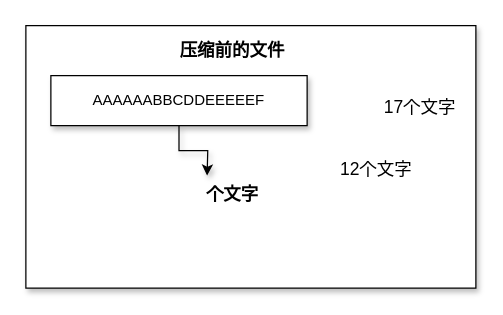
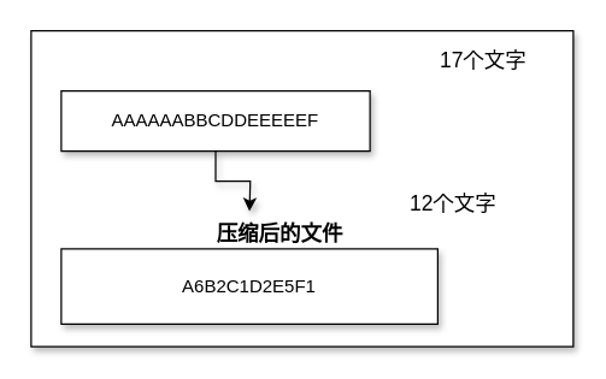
  <mxCell id="0" />
  <mxCell id="1" parent="0" />
  <mxCell id="2" value="" style="rounded=0;whiteSpace=wrap;html=1;shadow=1;" vertex="1" parent="1"><mxGeometry x="20" y="20" width="360" height="210" as="geometry" /></mxCell>
- <mxCell id="3" value="压缩前的文件" style="text;html=1;align=center;verticalAlign=middle;resizable=0;points=[];autosize=1;fontStyle=1;fontSize=14;shadow=1;" vertex="1" parent="1"><mxGeometry x="135" y="30" width="100" height="20" as="geometry" /></mxCell>
  <mxCell id="4" value="" style="edgeStyle=orthogonalEdgeStyle;rounded=0;orthogonalLoop=1;jettySize=auto;html=1;fontSize=14;shadow=1;" edge="1" parent="1" source="5"><mxGeometry relative="1" as="geometry"><mxPoint x="165" y="140" as="targetPoint" /></mxGeometry></mxCell>
  <mxCell id="5" value="AAAAAABBCDDEEEEEF" style="rounded=0;whiteSpace=wrap;html=1;shadow=1;" vertex="1" parent="1"><mxGeometry x="40" y="60" width="205" height="40" as="geometry" /></mxCell>
- <mxCell id="6" value="17个文字" style="text;html=1;align=center;verticalAlign=middle;resizable=0;points=[];autosize=1;fontSize=14;shadow=1;" vertex="1" parent="1"><mxGeometry x="300" y="75" width="70" height="20" as="geometry" /></mxCell>
+ <mxCell id="6" value="17个文字" style="text;html=1;align=center;verticalAlign=middle;resizable=0;points=[];autosize=1;fontSize=14;shadow=1;" vertex="1" parent="1"><mxGeometry x="285" y="30" width="70" height="20" as="geometry" /></mxCell>
+ <mxCell id="7" value="A6B2C1D2E5F1" style="rounded=0;whiteSpace=wrap;html=1;shadow=1;" vertex="1" parent="1"><mxGeometry x="40" y="165" width="250" height="50" as="geometry" /></mxCell>
  <mxCell id="8" value="12个文字" style="text;html=1;align=center;verticalAlign=middle;resizable=0;points=[];autosize=1;fontSize=14;shadow=1;" vertex="1" parent="1"><mxGeometry x="265" y="125" width="70" height="20" as="geometry" /></mxCell>
- <mxCell id="9" value="个文字" style="text;html=1;align=center;verticalAlign=middle;resizable=0;points=[];autosize=1;fontStyle=1;fontSize=14;shadow=1;" vertex="1" parent="1"><mxGeometry x="135" y="145" width="100" height="20" as="geometry" /></mxCell>
+ <mxCell id="9" value="压缩后的文件" style="text;html=1;align=center;verticalAlign=middle;resizable=0;points=[];autosize=1;fontStyle=1;fontSize=14;shadow=1;" vertex="1" parent="1"><mxGeometry x="135" y="145" width="100" height="20" as="geometry" /></mxCell>
